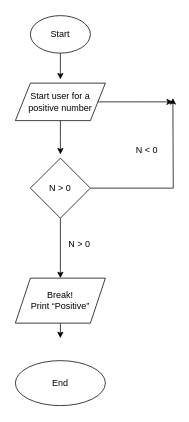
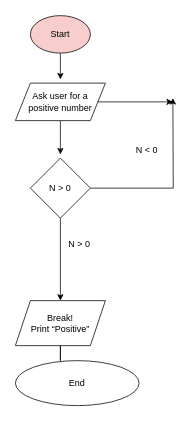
  <mxCell id="0" />
  <mxCell id="1" parent="0" />
  <mxCell id="2" style="edgeStyle=orthogonalEdgeStyle;rounded=0;orthogonalLoop=1;jettySize=auto;html=1;" edge="1" parent="1" source="3"><mxGeometry relative="1" as="geometry"><mxPoint x="80" y="105" as="targetPoint" /></mxGeometry></mxCell>
- <mxCell id="3" value="Start" style="ellipse;whiteSpace=wrap;html=1;" vertex="1" parent="1"><mxGeometry x="40" y="20" width="80" height="50" as="geometry" /></mxCell>
+ <mxCell id="3" value="Start" style="ellipse;whiteSpace=wrap;html=1;fillColor=#f8cecc;" vertex="1" parent="1"><mxGeometry x="40" y="20" width="80" height="50" as="geometry" /></mxCell>
  <mxCell id="4" style="edgeStyle=orthogonalEdgeStyle;rounded=0;orthogonalLoop=1;jettySize=auto;html=1;" edge="1" parent="1" source="6"><mxGeometry relative="1" as="geometry"><mxPoint x="80" y="205" as="targetPoint" /></mxGeometry></mxCell>
  <mxCell id="5" style="edgeStyle=orthogonalEdgeStyle;rounded=0;orthogonalLoop=1;jettySize=auto;html=1;exitX=1;exitY=0.5;exitDx=0;exitDy=0;" edge="1" parent="1" source="6"><mxGeometry relative="1" as="geometry"><mxPoint x="230" y="135" as="targetPoint" /></mxGeometry></mxCell>
- <mxCell id="6" value="Start user for a positive number" style="shape=parallelogram;perimeter=parallelogramPerimeter;whiteSpace=wrap;html=1;fixedSize=1;" vertex="1" parent="1"><mxGeometry x="20" y="110" width="120" height="50" as="geometry" /></mxCell>
+ <mxCell id="6" value="Ask user for a positive number" style="shape=parallelogram;perimeter=parallelogramPerimeter;whiteSpace=wrap;html=1;fixedSize=1;" vertex="1" parent="1"><mxGeometry x="20" y="110" width="120" height="50" as="geometry" /></mxCell>
  <mxCell id="7" style="edgeStyle=orthogonalEdgeStyle;rounded=0;orthogonalLoop=1;jettySize=auto;html=1;" edge="1" parent="1" source="9"><mxGeometry relative="1" as="geometry"><mxPoint x="230" y="130" as="targetPoint" /></mxGeometry></mxCell>
  <mxCell id="8" style="edgeStyle=orthogonalEdgeStyle;rounded=0;orthogonalLoop=1;jettySize=auto;html=1;" edge="1" parent="1" source="9" target="12"><mxGeometry relative="1" as="geometry"><mxPoint x="80" y="360" as="targetPoint" /></mxGeometry></mxCell>
  <mxCell id="9" value="N &amp;gt; 0" style="rhombus;whiteSpace=wrap;html=1;" vertex="1" parent="1"><mxGeometry x="40" y="210" width="80" height="80" as="geometry" /></mxCell>
  <mxCell id="10" value="N &amp;lt; 0" style="text;html=1;resizable=0;autosize=1;align=center;verticalAlign=middle;points=[];fillColor=none;strokeColor=none;rounded=0;" vertex="1" parent="1"><mxGeometry x="170" y="185" width="50" height="30" as="geometry" /></mxCell>
  <mxCell id="11" style="edgeStyle=orthogonalEdgeStyle;rounded=0;orthogonalLoop=1;jettySize=auto;html=1;" edge="1" parent="1" source="12"><mxGeometry relative="1" as="geometry"><mxPoint x="80" y="450" as="targetPoint" /></mxGeometry></mxCell>
- <mxCell id="12" value="Break!&lt;br&gt;Print “Positive”" style="shape=parallelogram;perimeter=parallelogramPerimeter;whiteSpace=wrap;html=1;fixedSize=1;" vertex="1" parent="1"><mxGeometry x="20" y="370" width="120" height="60" as="geometry" /></mxCell>
+ <mxCell id="12" value="Break!&lt;br&gt;Print “Positive”" style="shape=parallelogram;perimeter=parallelogramPerimeter;whiteSpace=wrap;html=1;fixedSize=1;" vertex="1" parent="1"><mxGeometry x="20" y="400" width="120" height="60" as="geometry" /></mxCell>
  <mxCell id="13" value="N &amp;gt; 0" style="text;html=1;resizable=0;autosize=1;align=center;verticalAlign=middle;points=[];fillColor=none;strokeColor=none;rounded=0;" vertex="1" parent="1"><mxGeometry x="80" y="310" width="50" height="30" as="geometry" /></mxCell>
- <mxCell id="14" value="End" style="ellipse;whiteSpace=wrap;html=1;" vertex="1" parent="1"><mxGeometry x="20" y="480" width="120" height="60" as="geometry" /></mxCell>
+ <mxCell id="14" value="End" style="ellipse;whiteSpace=wrap;html=1;" vertex="1" parent="1"><mxGeometry x="20" y="480" width="165" height="60" as="geometry" /></mxCell>
